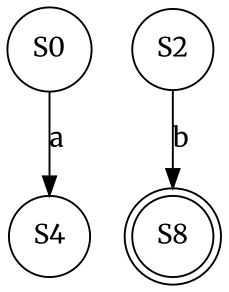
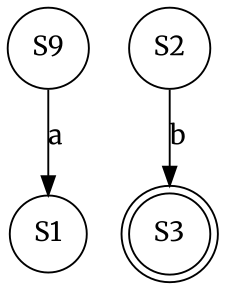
  digraph {
    fontname=Merriweather
    node [fontname=Merriweather shape=circle]
    edge [fontname=Merriweather]
-   S0
-   S1 [label=S4]
-   S3 [shape=doublecircle label=S8]
+   S0 [label=S9]
+   S1
+   S3 [shape=doublecircle]
    S2
    S0 -> S1 [label=a]
    S2 -> S3 [label=b]
  }
